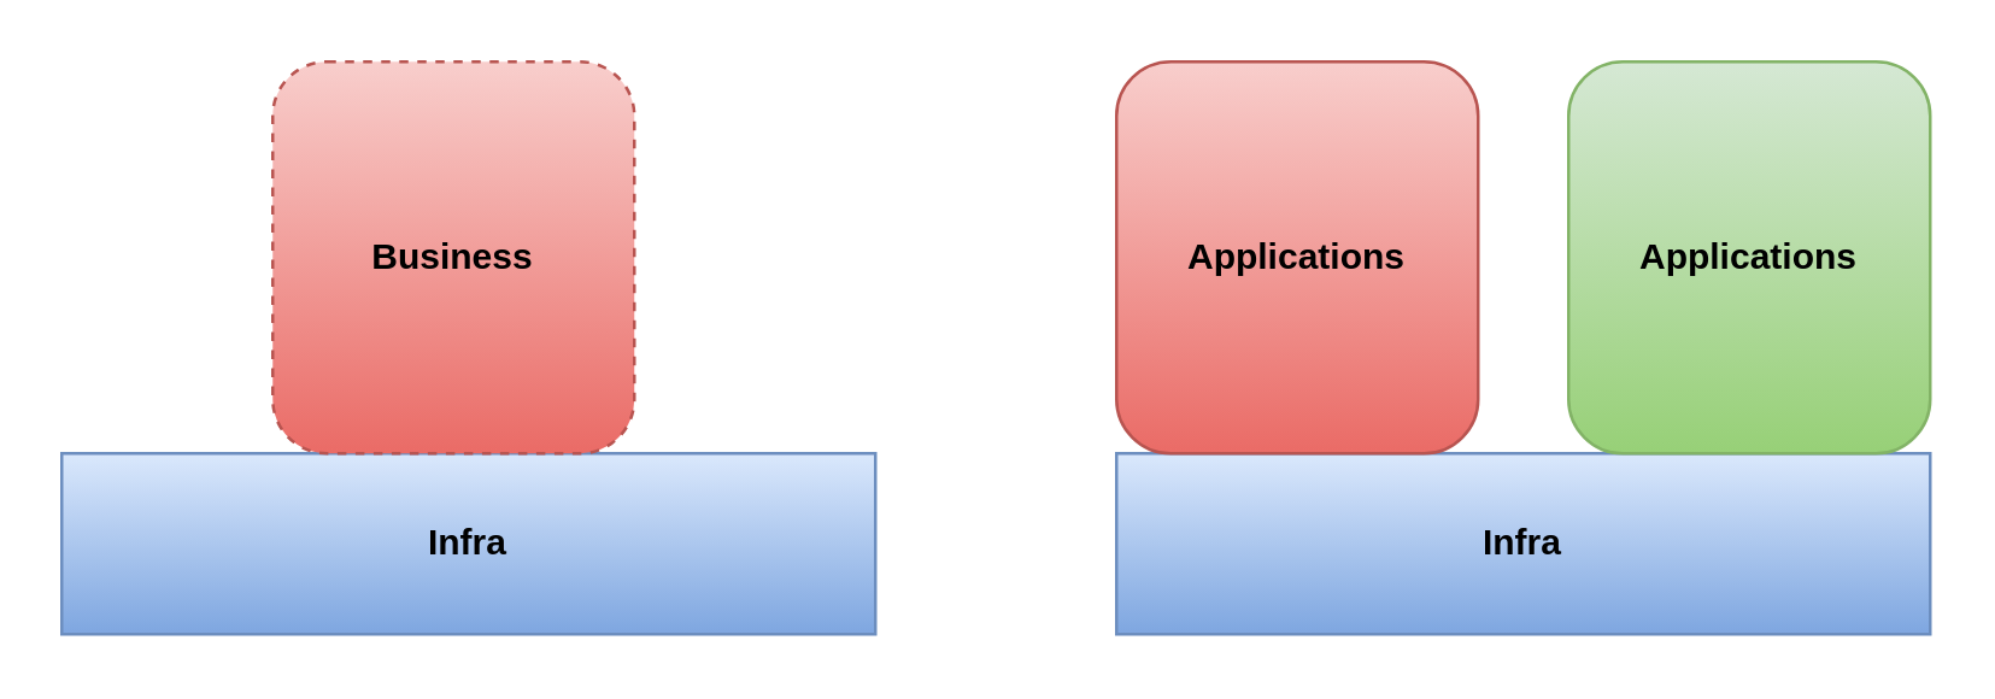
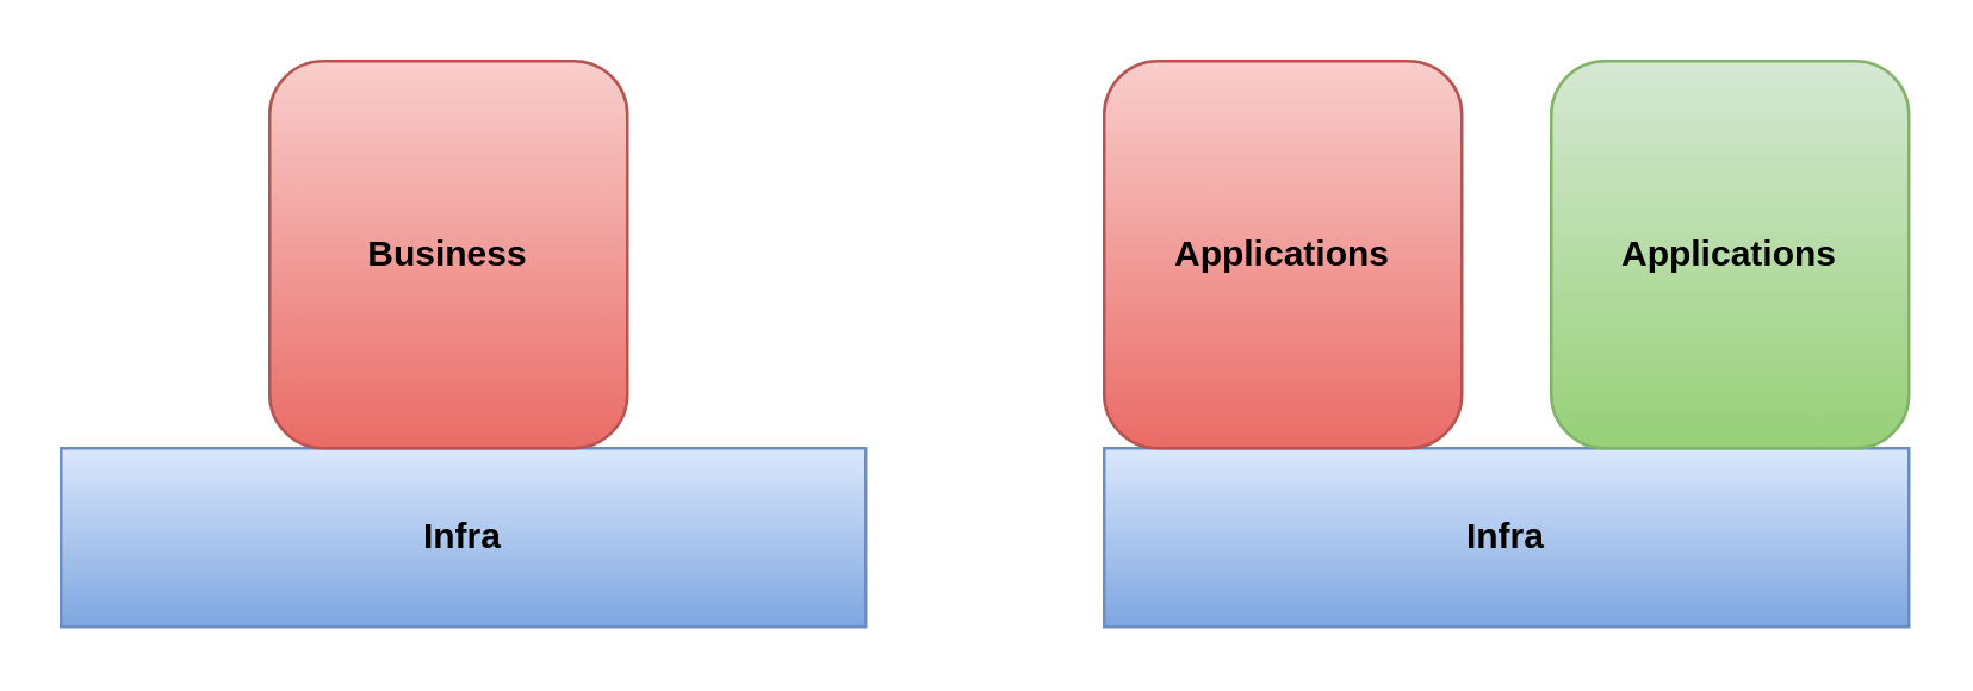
  <mxCell id="0" />
  <mxCell id="1" parent="0" />
  <mxCell id="2" value="&lt;b&gt;Infra&lt;/b&gt;" style="rounded=0;whiteSpace=wrap;html=1;fillColor=#dae8fc;gradientColor=#7ea6e0;strokeColor=#6c8ebf;" vertex="1" parent="1"><mxGeometry x="20" y="150" width="270" height="60" as="geometry" /></mxCell>
- <mxCell id="3" value="&lt;b&gt;Business&lt;/b&gt;" style="rounded=1;whiteSpace=wrap;html=1;fillColor=#f8cecc;gradientColor=#ea6b66;strokeColor=#b85450;dashed=1;" vertex="1" parent="1"><mxGeometry x="90" y="20" width="120" height="130" as="geometry" /></mxCell>
+ <mxCell id="3" value="&lt;b&gt;Business&lt;/b&gt;" style="rounded=1;whiteSpace=wrap;html=1;fillColor=#f8cecc;gradientColor=#ea6b66;strokeColor=#b85450;" vertex="1" parent="1"><mxGeometry x="90" y="20" width="120" height="130" as="geometry" /></mxCell>
  <mxCell id="4" value="&lt;b&gt;Infra&lt;/b&gt;" style="rounded=0;whiteSpace=wrap;html=1;fillColor=#dae8fc;gradientColor=#7ea6e0;strokeColor=#6c8ebf;" vertex="1" parent="1"><mxGeometry x="370" y="150" width="270" height="60" as="geometry" /></mxCell>
  <mxCell id="5" value="&lt;b&gt;Applications&lt;/b&gt;" style="rounded=1;whiteSpace=wrap;html=1;fillColor=#f8cecc;gradientColor=#ea6b66;strokeColor=#b85450;" vertex="1" parent="1"><mxGeometry x="370" y="20" width="120" height="130" as="geometry" /></mxCell>
  <mxCell id="6" value="&lt;b&gt;Applications&lt;/b&gt;" style="rounded=1;whiteSpace=wrap;html=1;fillColor=#d5e8d4;gradientColor=#97d077;strokeColor=#82b366;" vertex="1" parent="1"><mxGeometry x="520" y="20" width="120" height="130" as="geometry" /></mxCell>
